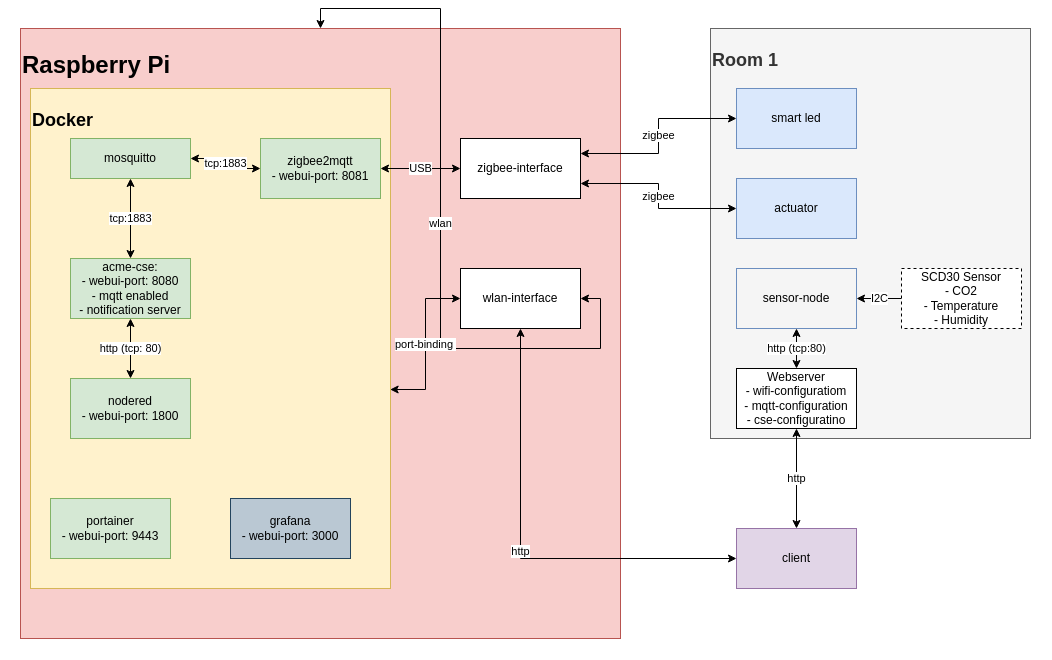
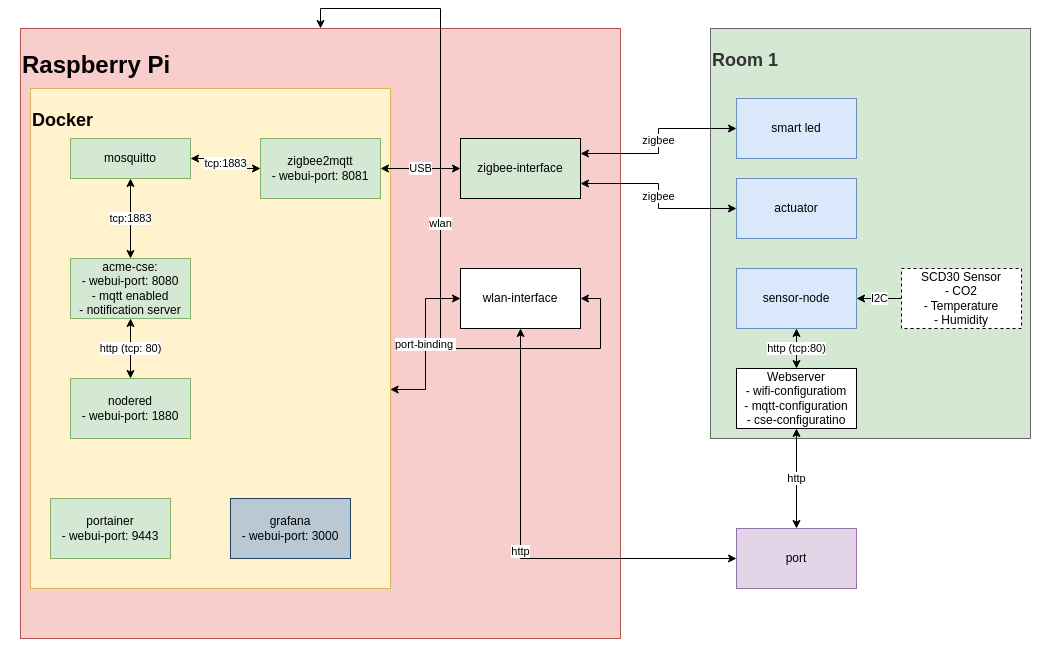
  <mxCell id="0" />
  <mxCell id="1" value="Room" parent="0" />
  <mxCell id="2" value="" style="whiteSpace=wrap;html=1;aspect=fixed;" vertex="1" parent="1"><mxGeometry x="480" y="260" width="80" height="80" as="geometry" /></mxCell>
- <mxCell id="3" value="&lt;h2&gt;Room 1&lt;/h2&gt;" style="rounded=0;whiteSpace=wrap;html=1;fillColor=#f5f5f5;strokeColor=#666666;align=left;fontColor=#333333;verticalAlign=top;" vertex="1" parent="1"><mxGeometry x="710" y="20" width="320" height="410" as="geometry" /></mxCell>
+ <mxCell id="3" value="&lt;h2&gt;Room 1&lt;/h2&gt;" style="rounded=0;whiteSpace=wrap;html=1;fillColor=#d5e8d4;strokeColor=#666666;align=left;fontColor=#333333;verticalAlign=top;" vertex="1" parent="1"><mxGeometry x="710" y="20" width="320" height="410" as="geometry" /></mxCell>
  <mxCell id="4" value="Raspberry" parent="0" />
  <mxCell id="5" value="&lt;h1&gt;Raspberry Pi&lt;/h1&gt;" style="rounded=0;whiteSpace=wrap;html=1;fillColor=#f8cecc;strokeColor=#b85450;align=left;verticalAlign=top;" vertex="1" parent="4"><mxGeometry x="20" y="20" width="600" height="610" as="geometry" /></mxCell>
  <mxCell id="6" value="&lt;h2&gt;Docker&lt;/h2&gt;" style="rounded=0;whiteSpace=wrap;html=1;fillColor=#fff2cc;strokeColor=#d6b656;align=left;verticalAlign=top;" vertex="1" parent="4"><mxGeometry x="30" y="80" width="360" height="500" as="geometry" /></mxCell>
  <mxCell id="7" value="Docker" parent="0" />
  <mxCell id="8" value="Container" parent="0" />
  <mxCell id="9" value="USB" style="edgeStyle=orthogonalEdgeStyle;rounded=0;orthogonalLoop=1;jettySize=auto;html=1;exitX=1;exitY=0.5;exitDx=0;exitDy=0;entryX=0;entryY=0.5;entryDx=0;entryDy=0;startArrow=classic;startFill=1;endArrow=classic;endFill=1;" edge="1" parent="8" source="11" target="25"><mxGeometry relative="1" as="geometry" /></mxCell>
  <mxCell id="10" value="tcp:1883" style="edgeStyle=orthogonalEdgeStyle;rounded=0;orthogonalLoop=1;jettySize=auto;html=1;exitX=0;exitY=0.5;exitDx=0;exitDy=0;entryX=1;entryY=0.5;entryDx=0;entryDy=0;startArrow=classic;startFill=1;endArrow=classic;endFill=1;" edge="1" parent="8" source="11" target="20"><mxGeometry relative="1" as="geometry" /></mxCell>
  <mxCell id="11" value="zigbee2mqtt&lt;br&gt;- webui-port: 8081" style="rounded=0;whiteSpace=wrap;html=1;fillColor=#d5e8d4;strokeColor=#82b366;" vertex="1" parent="8"><mxGeometry x="260" y="130" width="120" height="60" as="geometry" /></mxCell>
  <mxCell id="12" value="http (tcp: 80)" style="edgeStyle=orthogonalEdgeStyle;rounded=0;orthogonalLoop=1;jettySize=auto;html=1;exitX=0.5;exitY=1;exitDx=0;exitDy=0;entryX=0.5;entryY=0;entryDx=0;entryDy=0;startArrow=classic;startFill=1;endArrow=classic;endFill=1;" edge="1" parent="8" source="13" target="14"><mxGeometry relative="1" as="geometry" /></mxCell>
  <mxCell id="13" value="acme-cse:&lt;br&gt;- webui-port: 8080&lt;br&gt;- mqtt enabled&lt;br&gt;- notification server" style="rounded=0;whiteSpace=wrap;html=1;fillColor=#d5e8d4;strokeColor=#82b366;" vertex="1" parent="8"><mxGeometry x="70" y="250" width="120" height="60" as="geometry" /></mxCell>
- <mxCell id="14" value="nodered&lt;br&gt;- webui-port: 1800" style="rounded=0;whiteSpace=wrap;html=1;fillColor=#d5e8d4;strokeColor=#82b366;" vertex="1" parent="8"><mxGeometry x="70" y="370" width="120" height="60" as="geometry" /></mxCell>
+ <mxCell id="14" value="nodered&lt;br&gt;- webui-port: 1880" style="rounded=0;whiteSpace=wrap;html=1;fillColor=#d5e8d4;strokeColor=#82b366;" vertex="1" parent="8"><mxGeometry x="70" y="370" width="120" height="60" as="geometry" /></mxCell>
  <mxCell id="15" value="actuator" style="rounded=0;whiteSpace=wrap;html=1;fillColor=#dae8fc;strokeColor=#6c8ebf;" vertex="1" parent="8"><mxGeometry x="736" y="170" width="120" height="60" as="geometry" /></mxCell>
- <mxCell id="16" value="smart led" style="rounded=0;whiteSpace=wrap;html=1;fillColor=#dae8fc;strokeColor=#6c8ebf;" vertex="1" parent="8"><mxGeometry x="736" y="80" width="120" height="60" as="geometry" /></mxCell>
+ <mxCell id="16" value="smart led" style="rounded=0;whiteSpace=wrap;html=1;fillColor=#dae8fc;strokeColor=#6c8ebf;" vertex="1" parent="8"><mxGeometry x="736" y="90" width="120" height="60" as="geometry" /></mxCell>
  <mxCell id="17" value="I2C" style="edgeStyle=orthogonalEdgeStyle;rounded=0;orthogonalLoop=1;jettySize=auto;html=1;exitX=1;exitY=0.5;exitDx=0;exitDy=0;startArrow=classic;startFill=1;endArrow=none;endFill=0;" edge="1" parent="8" source="18" target="22"><mxGeometry relative="1" as="geometry" /></mxCell>
- <mxCell id="18" value="sensor-node" style="rounded=0;whiteSpace=wrap;html=1;fillColor=#f5f5f5;strokeColor=#6c8ebf;" vertex="1" parent="8"><mxGeometry x="736" y="260" width="120" height="60" as="geometry" /></mxCell>
+ <mxCell id="18" value="sensor-node" style="rounded=0;whiteSpace=wrap;html=1;fillColor=#dae8fc;strokeColor=#6c8ebf;" vertex="1" parent="8"><mxGeometry x="736" y="260" width="120" height="60" as="geometry" /></mxCell>
  <mxCell id="19" value="tcp:1883" style="edgeStyle=orthogonalEdgeStyle;rounded=0;orthogonalLoop=1;jettySize=auto;html=1;exitX=0.5;exitY=1;exitDx=0;exitDy=0;startArrow=classic;startFill=1;endArrow=classic;endFill=1;" edge="1" parent="8" source="20"><mxGeometry relative="1" as="geometry"><mxPoint x="130" y="250" as="targetPoint" /><Array as="points"><mxPoint x="130" y="250" /></Array></mxGeometry></mxCell>
  <mxCell id="20" value="mosquitto" style="rounded=0;whiteSpace=wrap;html=1;fillColor=#d5e8d4;strokeColor=#82b366;" vertex="1" parent="8"><mxGeometry x="70" y="130" width="120" height="40" as="geometry" /></mxCell>
  <mxCell id="21" value="portainer&lt;br&gt;- webui-port: 9443" style="rounded=0;whiteSpace=wrap;html=1;fillColor=#d5e8d4;strokeColor=#82b366;" vertex="1" parent="8"><mxGeometry x="50" y="490" width="120" height="60" as="geometry" /></mxCell>
  <mxCell id="22" value="SCD30 Sensor&lt;br&gt;- CO2&lt;br&gt;- Temperature&lt;br&gt;- Humidity" style="rounded=0;whiteSpace=wrap;html=1;align=center;horizontal=1;verticalAlign=middle;dashed=1;" vertex="1" parent="8"><mxGeometry x="901" y="260" width="120" height="60" as="geometry" /></mxCell>
  <mxCell id="23" value="zigbee" style="edgeStyle=orthogonalEdgeStyle;rounded=0;orthogonalLoop=1;jettySize=auto;html=1;exitX=1;exitY=0.25;exitDx=0;exitDy=0;entryX=0;entryY=0.5;entryDx=0;entryDy=0;startArrow=classic;startFill=1;endArrow=classic;endFill=1;" edge="1" parent="8" source="25" target="16"><mxGeometry relative="1" as="geometry" /></mxCell>
  <mxCell id="24" value="zigbee" style="edgeStyle=orthogonalEdgeStyle;rounded=0;orthogonalLoop=1;jettySize=auto;html=1;exitX=1;exitY=0.75;exitDx=0;exitDy=0;entryX=0;entryY=0.5;entryDx=0;entryDy=0;startArrow=classic;startFill=1;endArrow=classic;endFill=1;" edge="1" parent="8" source="25" target="15"><mxGeometry relative="1" as="geometry" /></mxCell>
- <mxCell id="25" value="zigbee-interface" style="rounded=0;whiteSpace=wrap;html=1;" vertex="1" parent="8"><mxGeometry x="460" y="130" width="120" height="60" as="geometry" /></mxCell>
+ <mxCell id="25" value="zigbee-interface" style="rounded=0;whiteSpace=wrap;html=1;fillColor=#d5e8d4;" vertex="1" parent="8"><mxGeometry x="460" y="130" width="120" height="60" as="geometry" /></mxCell>
  <mxCell id="26" value="wlan" style="edgeStyle=orthogonalEdgeStyle;rounded=0;orthogonalLoop=1;jettySize=auto;html=1;exitX=1;exitY=0.5;exitDx=0;exitDy=0;startArrow=classic;startFill=1;endArrow=classic;endFill=1;" edge="1" parent="8" source="28" target="5"><mxGeometry relative="1" as="geometry" /></mxCell>
  <mxCell id="27" value="port-binding&amp;nbsp;" style="edgeStyle=orthogonalEdgeStyle;rounded=0;orthogonalLoop=1;jettySize=auto;html=1;exitX=0;exitY=0.5;exitDx=0;exitDy=0;entryX=0.999;entryY=0.602;entryDx=0;entryDy=0;entryPerimeter=0;startArrow=classic;startFill=1;endArrow=classic;endFill=1;" edge="1" parent="8" source="28" target="6"><mxGeometry relative="1" as="geometry" /></mxCell>
  <mxCell id="28" value="wlan-interface" style="rounded=0;whiteSpace=wrap;html=1;" vertex="1" parent="8"><mxGeometry x="460" y="260" width="120" height="60" as="geometry" /></mxCell>
  <mxCell id="29" value="http (tcp:80)" style="edgeStyle=orthogonalEdgeStyle;rounded=0;orthogonalLoop=1;jettySize=auto;html=1;exitX=0.5;exitY=0;exitDx=0;exitDy=0;entryX=0.5;entryY=1;entryDx=0;entryDy=0;startArrow=classic;startFill=1;endArrow=classic;endFill=1;" edge="1" parent="8" source="30" target="18"><mxGeometry relative="1" as="geometry" /></mxCell>
  <mxCell id="30" value="Webserver&lt;br&gt;- wifi-configuratiom&lt;br&gt;- mqtt-configuration&lt;br&gt;- cse-configuratino" style="rounded=0;whiteSpace=wrap;html=1;" vertex="1" parent="8"><mxGeometry x="736" y="360" width="120" height="60" as="geometry" /></mxCell>
  <mxCell id="31" value="http" style="edgeStyle=orthogonalEdgeStyle;rounded=0;orthogonalLoop=1;jettySize=auto;html=1;exitX=0;exitY=0.5;exitDx=0;exitDy=0;entryX=0.5;entryY=1;entryDx=0;entryDy=0;startArrow=classic;startFill=1;endArrow=classic;endFill=1;" edge="1" parent="8" source="33" target="28"><mxGeometry relative="1" as="geometry" /></mxCell>
  <mxCell id="32" value="http" style="edgeStyle=orthogonalEdgeStyle;rounded=0;orthogonalLoop=1;jettySize=auto;html=1;exitX=0.5;exitY=0;exitDx=0;exitDy=0;entryX=0.5;entryY=1;entryDx=0;entryDy=0;startArrow=classic;startFill=1;endArrow=classic;endFill=1;" edge="1" parent="8" source="33" target="30"><mxGeometry relative="1" as="geometry" /></mxCell>
- <mxCell id="33" value="client" style="rounded=0;whiteSpace=wrap;html=1;fillColor=#e1d5e7;strokeColor=#9673a6;" vertex="1" parent="8"><mxGeometry x="736" y="520" width="120" height="60" as="geometry" /></mxCell>
+ <mxCell id="33" value="port" style="rounded=0;whiteSpace=wrap;html=1;fillColor=#e1d5e7;strokeColor=#9673a6;" vertex="1" parent="8"><mxGeometry x="736" y="520" width="120" height="60" as="geometry" /></mxCell>
  <mxCell id="34" value="grafana&lt;br&gt;- webui-port: 3000" style="rounded=0;whiteSpace=wrap;html=1;fillColor=#bac8d3;strokeColor=#23445d;" vertex="1" parent="8"><mxGeometry x="230" y="490" width="120" height="60" as="geometry" /></mxCell>
